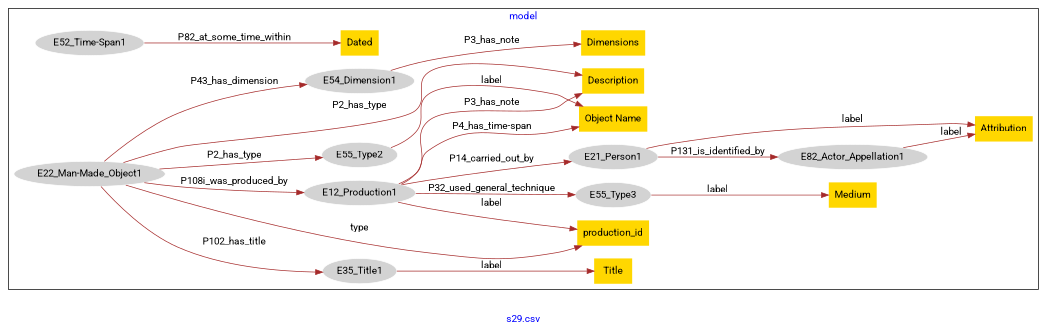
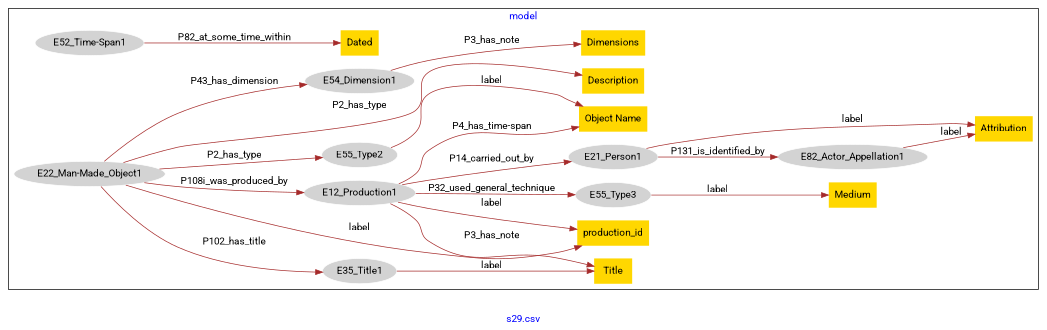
  digraph {
    fontcolor=blue
    fontname=Roboto
    label="s29.csv"
    rankdir=LR
    remincross=true
    node [color=white fillcolor=lightgray fontname=Roboto style=filled]
    edge [color=brown fontcolor=black fontname=Roboto]
    n1 [label=E12_Production1]
    n2 [label=E21_Person1]
    n3 [label="E52_Time-Span1"]
    n4 [label=E55_Type3]
    n5 [label=E82_Actor_Appellation1]
    n6 [label="E22_Man-Made_Object1"]
    n7 [label=E35_Title1]
    n8 [label=E54_Dimension1]
    n9 [label=E55_Type2]
    n10 [fillcolor=gold label=Title shape=plaintext color=""]
    n11 [fillcolor=gold label=Dated shape=plaintext color=""]
    n12 [fillcolor=gold label=Attribution shape=plaintext color=""]
    n13 [fillcolor=gold label="Object Name" shape=plaintext color=""]
    n14 [fillcolor=gold label=Description shape=plaintext color=""]
    n15 [fillcolor=gold label=production_id shape=plaintext color=""]
    n16 [fillcolor=gold label=Medium shape=plaintext color=""]
    n17 [fillcolor=gold label=Dimensions shape=plaintext color=""]
    subgraph cluster_1 {
      label=model
      n1
      n2
      n3
      n4
      n5
      n6
      n7
      n8
      n9
      n10
      n11
      n12
      n13
      n14
      n15
      n16
      n17
    }
    n1 -> n2 [label=P14_carried_out_by]
    n1 -> n4 [label=P32_used_general_technique]
    n1 -> n13 [label="P4_has_time-span"]
-   n1 -> n14 [label=P3_has_note]
+   n1 -> n10 [label=P3_has_note]
    n1 -> n15 [label=label]
    n2 -> n5 [label=P131_is_identified_by]
    n2 -> n12 [label=label]
    n3 -> n11 [label=P82_at_some_time_within]
    n4 -> n16 [label=label]
    n5 -> n12 [label=label]
    n6 -> n1 [label=P108i_was_produced_by]
    n6 -> n7 [label=P102_has_title]
    n6 -> n8 [label=P43_has_dimension]
    n6 -> n9 [label=P2_has_type]
    n6 -> n14 [label=P2_has_type]
-   n6 -> n15 [label=type]
+   n6 -> n15 [label=label]
    n7 -> n10 [label=label]
    n8 -> n17 [label=P3_has_note]
    n9 -> n13 [label=label]
  }
